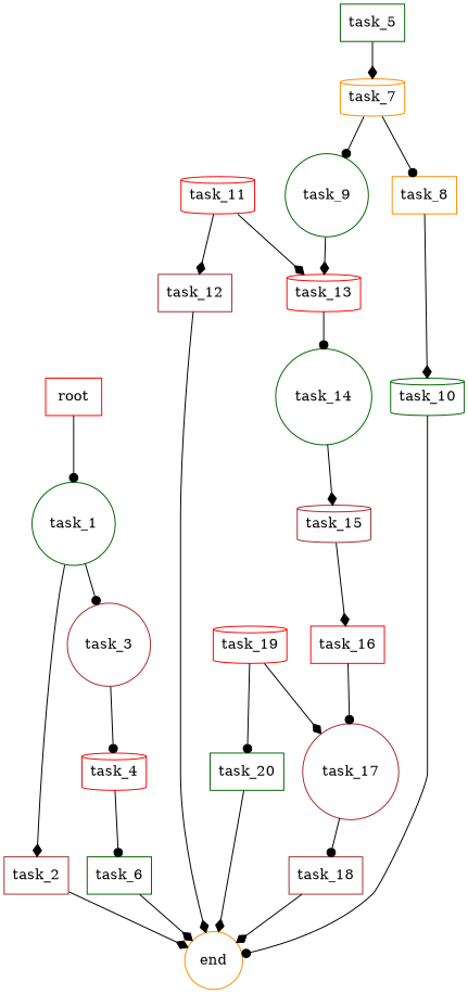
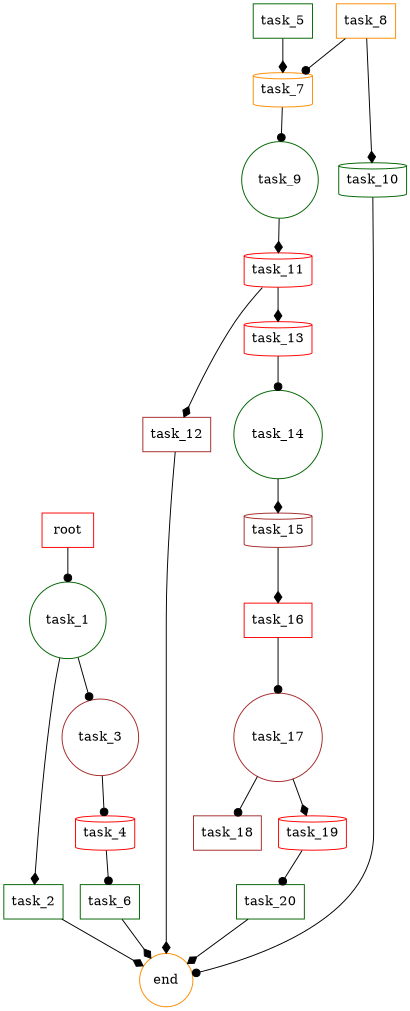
  digraph {
    node [color=darkgreen shape=box]
    edge [arrowhead=diamond]
    root [color=red]
    task_1 [shape=circle]
-   task_2 [color=brown]
+   task_2
    task_3 [color=brown shape=circle]
    end [color=darkorange shape=circle]
    task_4 [color=red shape=cylinder]
    task_6
    task_7 [color=darkorange shape=cylinder]
    task_5
    task_8 [color=darkorange]
    task_9 [shape=circle]
    task_10 [shape=cylinder]
    task_11 [color=red shape=cylinder]
    task_12 [color=brown]
    task_13 [color=red shape=cylinder]
    task_14 [shape=circle]
    task_15 [color=brown shape=cylinder]
    task_16 [color=red]
    task_17 [color=brown shape=circle]
    task_18 [color=brown]
    task_19 [color=red shape=cylinder]
    task_20
    root -> task_1 [arrowhead=dot]
    task_1 -> task_2
    task_1 -> task_3 [arrowhead=dot]
    task_2 -> end
    task_3 -> task_4 [arrowhead=dot]
    task_4 -> task_6 [arrowhead=dot]
    task_6 -> end
-   task_7 -> task_8 [arrowhead=dot]
+   task_8 -> task_7 [arrowhead=dot]
    task_7 -> task_9 [arrowhead=dot]
    task_5 -> task_7
    task_8 -> task_10
-   task_9 -> task_13
+   task_9 -> task_11
    task_10 -> end [arrowhead=dot]
    task_11 -> task_12
    task_11 -> task_13
    task_12 -> end
    task_13 -> task_14 [arrowhead=dot]
    task_14 -> task_15
    task_15 -> task_16
    task_16 -> task_17 [arrowhead=dot]
    task_17 -> task_18 [arrowhead=dot]
-   task_19 -> task_17
-   task_18 -> end
+   task_17 -> task_19
    task_19 -> task_20 [arrowhead=dot]
    task_20 -> end
  }
